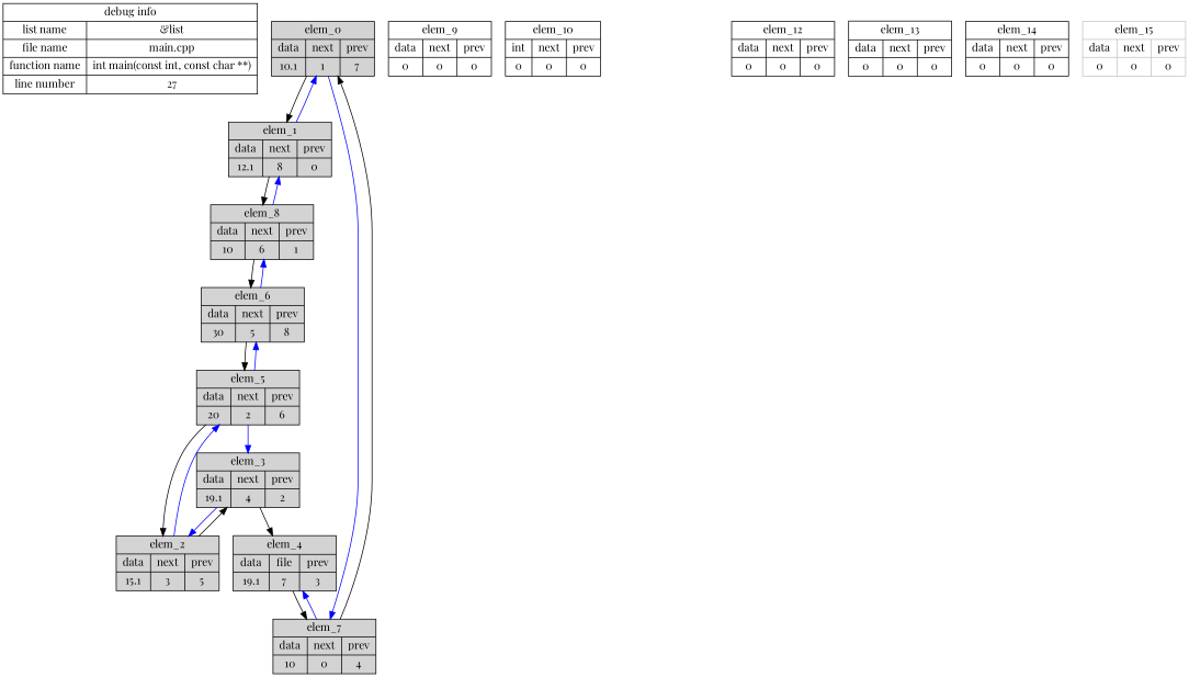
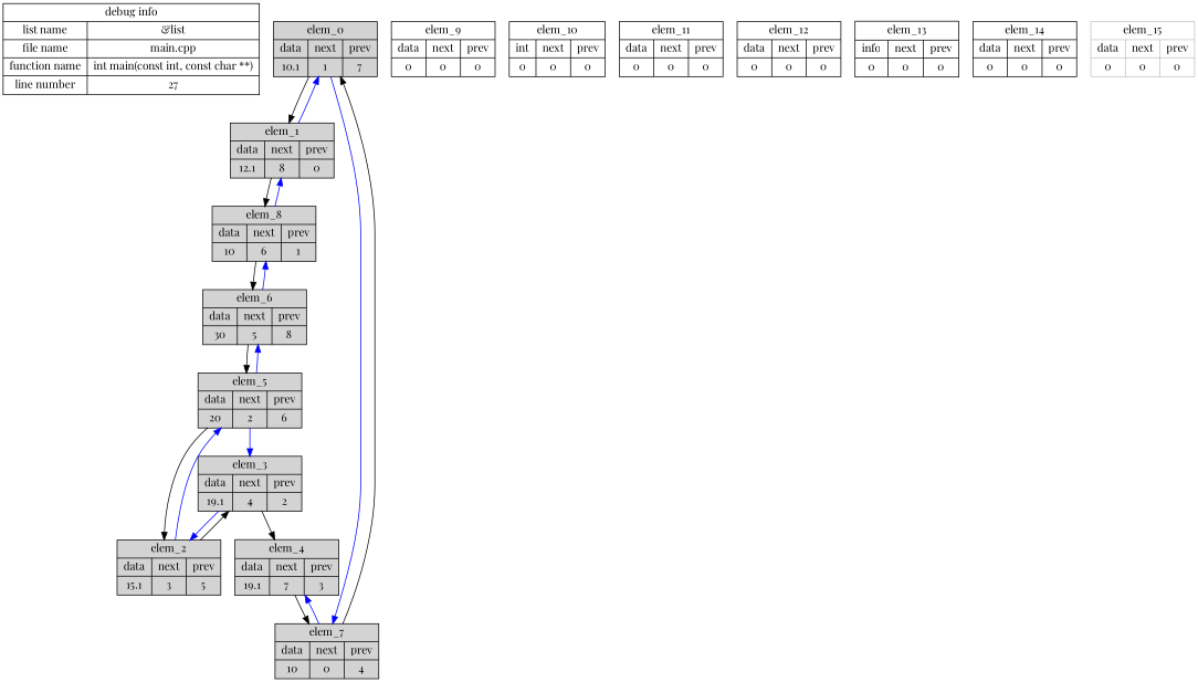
  digraph {
    fontname="Playfair Display"
    node [color=black fillcolor=lightgrey fontname="Playfair Display" shape=record style=filled]
    edge [color=black fontname="Playfair Display"]
    n1 [fillcolor=white label="{debug info | { {list name | file name | function name | line number} | {&list | main.cpp | int main(const int, const char **) | 27} }}"]
    n2 [label="{elem_0 | {{data | 10.1} | {next | 1} | {prev | 7}}}"]
    n3 [label="{elem_1 | {{data | 12.1} | {next | 8} | {prev | 0}}}"]
    n4 [label="{elem_7 | {{data | 10} | {next | 0} | {prev | 4}}}"]
    n5 [label="{elem_8 | {{data | 10} | {next | 6} | {prev | 1}}}"]
-   n6 [label="{elem_4 | {{data | 19.1} | {file | 7} | {prev | 3}}}"]
+   n6 [label="{elem_4 | {{data | 19.1} | {next | 7} | {prev | 3}}}"]
    n7 [label="{elem_6 | {{data | 30} | {next | 5} | {prev | 8}}}"]
    n8 [label="{elem_2 | {{data | 15.1} | {next | 3} | {prev | 5}}}"]
    n9 [label="{elem_3 | {{data | 19.1} | {next | 4} | {prev | 2}}}"]
    n10 [label="{elem_5 | {{data | 20} | {next | 2} | {prev | 6}}}"]
    n11 [fillcolor=white label="{elem_9 | {{data | 0} | {next | 0} | {prev | 0}}}"]
    n12 [fillcolor=white label="{elem_10 | {{int | 0} | {next | 0} | {prev | 0}}}"]
+   n13 [fillcolor=white label="{elem_11 | {{data | 0} | {next | 0} | {prev | 0}}}"]
    n14 [fillcolor=white label="{elem_12 | {{data | 0} | {next | 0} | {prev | 0}}}"]
-   n15 [fillcolor=white label="{elem_13 | {{data | 0} | {next | 0} | {prev | 0}}}"]
+   n15 [fillcolor=white label="{elem_13 | {{info | 0} | {next | 0} | {prev | 0}}}"]
    n16 [fillcolor=white label="{elem_14 | {{data | 0} | {next | 0} | {prev | 0}}}"]
    n17 [color=grey fillcolor=white label="{elem_15 | {{data | 0} | {next | 0} | {prev | 0}}}"]
    n2 -> n3 [line=stigh]
    n2 -> n4 [color=blue]
    n3 -> n2 [color=blue]
    n3 -> n5 [line=stigh]
    n4 -> n2 [line=stigh]
    n4 -> n6 [color=blue]
    n5 -> n3 [color=blue]
    n5 -> n7 [line=stigh]
    n6 -> n4 [line=stigh]
    n7 -> n5 [color=blue]
    n7 -> n10 [line=stigh]
    n8 -> n9 [line=stigh]
    n8 -> n10 [color=blue]
    n9 -> n6 [line=stigh]
    n9 -> n8 [color=blue]
    n10 -> n7 [color=blue]
    n10 -> n8 [line=stigh]
    n10 -> n9 [color=blue]
  }
